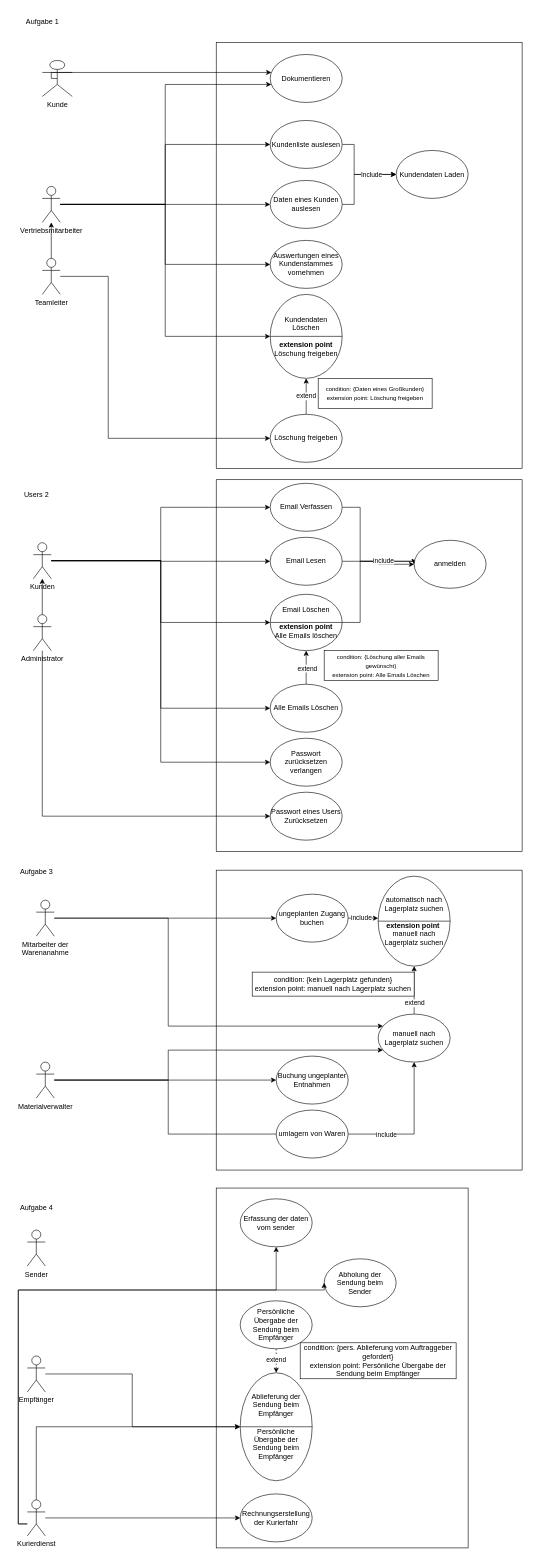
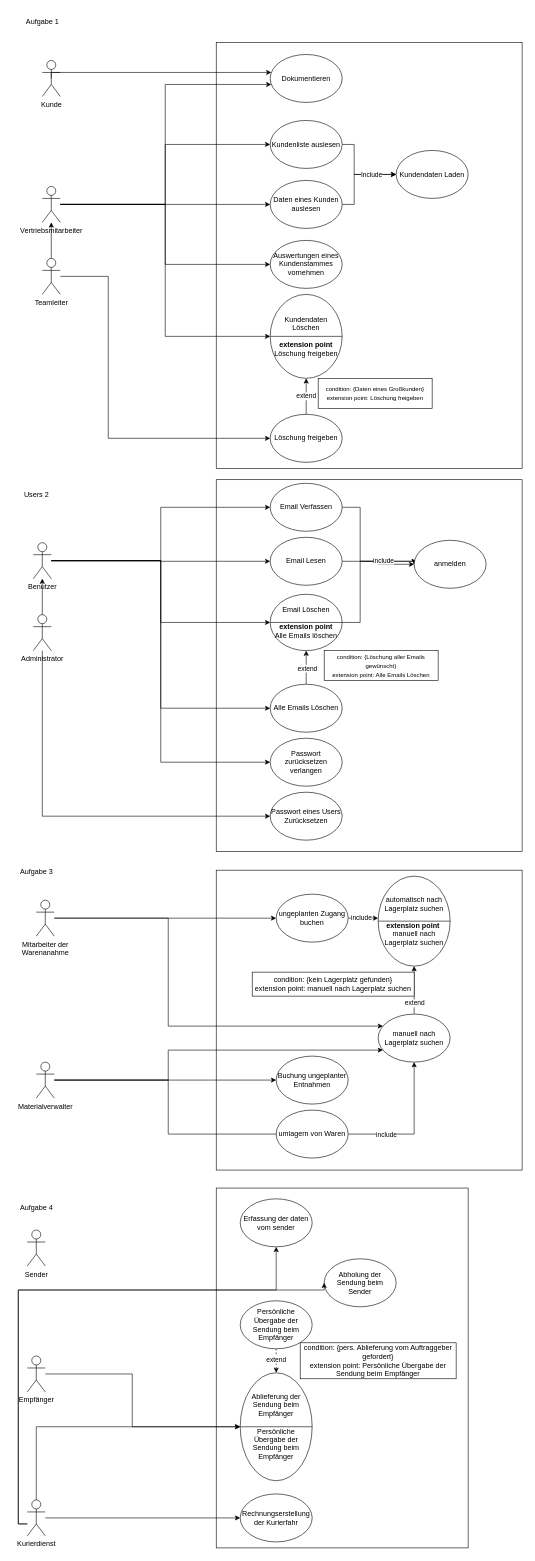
  <mxCell id="0" />
  <mxCell id="1" parent="0" />
  <mxCell id="2" value="" style="rounded=0;whiteSpace=wrap;html=1;fillColor=none;" vertex="1" parent="1"><mxGeometry x="360" y="70" width="510" height="710" as="geometry" /></mxCell>
  <mxCell id="3" value="" style="rounded=0;whiteSpace=wrap;html=1;fillColor=none;" vertex="1" parent="1"><mxGeometry x="360" y="799" width="510" height="620" as="geometry" /></mxCell>
  <mxCell id="4" value="" style="rounded=0;whiteSpace=wrap;html=1;fillColor=none;" vertex="1" parent="1"><mxGeometry x="360" y="1450" width="510" height="500" as="geometry" /></mxCell>
  <mxCell id="5" value="Aufgabe 1" style="text;html=1;align=center;verticalAlign=middle;resizable=0;points=[];autosize=1;strokeColor=none;fillColor=none;" vertex="1" parent="1"><mxGeometry x="30" y="20" width="80" height="30" as="geometry" /></mxCell>
  <mxCell id="6" style="edgeStyle=orthogonalEdgeStyle;rounded=0;orthogonalLoop=1;jettySize=auto;html=1;entryX=0;entryY=0.5;entryDx=0;entryDy=0;" edge="1" parent="1" source="11" target="20"><mxGeometry relative="1" as="geometry" /></mxCell>
  <mxCell id="7" style="edgeStyle=orthogonalEdgeStyle;rounded=0;orthogonalLoop=1;jettySize=auto;html=1;entryX=0;entryY=0.5;entryDx=0;entryDy=0;" edge="1" parent="1" source="11" target="17"><mxGeometry relative="1" as="geometry" /></mxCell>
  <mxCell id="8" style="edgeStyle=orthogonalEdgeStyle;rounded=0;orthogonalLoop=1;jettySize=auto;html=1;" edge="1" parent="1" source="11" target="22"><mxGeometry relative="1" as="geometry"><Array as="points"><mxPoint x="275" y="340" /><mxPoint x="275" y="560" /></Array></mxGeometry></mxCell>
  <mxCell id="9" style="edgeStyle=orthogonalEdgeStyle;rounded=0;orthogonalLoop=1;jettySize=auto;html=1;" edge="1" parent="1" source="11" target="15"><mxGeometry relative="1" as="geometry"><Array as="points"><mxPoint x="275" y="340" /><mxPoint x="275" y="140" /></Array></mxGeometry></mxCell>
  <mxCell id="10" style="edgeStyle=orthogonalEdgeStyle;rounded=0;orthogonalLoop=1;jettySize=auto;html=1;entryX=0;entryY=0.5;entryDx=0;entryDy=0;" edge="1" parent="1" source="11" target="27"><mxGeometry relative="1" as="geometry" /></mxCell>
  <mxCell id="11" value="Vertriebsmitarbeiter" style="shape=umlActor;verticalLabelPosition=bottom;verticalAlign=top;html=1;outlineConnect=0;" vertex="1" parent="1"><mxGeometry x="70" y="310" width="30" height="60" as="geometry" /></mxCell>
  <mxCell id="12" style="edgeStyle=orthogonalEdgeStyle;rounded=0;orthogonalLoop=1;jettySize=auto;html=1;" edge="1" parent="1" source="14" target="11"><mxGeometry relative="1" as="geometry" /></mxCell>
  <mxCell id="13" style="edgeStyle=orthogonalEdgeStyle;rounded=0;orthogonalLoop=1;jettySize=auto;html=1;entryX=0;entryY=0.5;entryDx=0;entryDy=0;" edge="1" parent="1" source="14" target="25"><mxGeometry relative="1" as="geometry"><Array as="points"><mxPoint x="180" y="460" /><mxPoint x="180" y="730" /></Array></mxGeometry></mxCell>
  <mxCell id="14" value="Teamleiter" style="shape=umlActor;verticalLabelPosition=bottom;verticalAlign=top;html=1;outlineConnect=0;" vertex="1" parent="1"><mxGeometry x="70" y="430" width="30" height="60" as="geometry" /></mxCell>
  <mxCell id="15" value="Dokumentieren" style="ellipse;whiteSpace=wrap;html=1;" vertex="1" parent="1"><mxGeometry x="450" y="90" width="120" height="80" as="geometry" /></mxCell>
  <mxCell id="16" style="edgeStyle=orthogonalEdgeStyle;rounded=0;orthogonalLoop=1;jettySize=auto;html=1;" edge="1" parent="1" source="17" target="21"><mxGeometry relative="1" as="geometry"><Array as="points"><mxPoint x="590" y="240" /><mxPoint x="590" y="290" /></Array></mxGeometry></mxCell>
  <mxCell id="17" value="Kundenliste auslesen" style="ellipse;whiteSpace=wrap;html=1;" vertex="1" parent="1"><mxGeometry x="450" y="200" width="120" height="80" as="geometry" /></mxCell>
  <mxCell id="18" style="edgeStyle=orthogonalEdgeStyle;rounded=0;orthogonalLoop=1;jettySize=auto;html=1;" edge="1" parent="1" source="20" target="21"><mxGeometry relative="1" as="geometry"><Array as="points"><mxPoint x="590" y="340" /><mxPoint x="590" y="290" /></Array></mxGeometry></mxCell>
  <mxCell id="19" value="Include" style="edgeLabel;html=1;align=center;verticalAlign=middle;resizable=0;points=[];" vertex="1" connectable="0" parent="18"><mxGeometry x="0.317" y="1" relative="1" as="geometry"><mxPoint x="6" as="offset" /></mxGeometry></mxCell>
  <mxCell id="20" value="Daten eines Kunden auslesen" style="ellipse;whiteSpace=wrap;html=1;" vertex="1" parent="1"><mxGeometry x="450" y="300" width="120" height="80" as="geometry" /></mxCell>
  <mxCell id="21" value="Kundendaten Laden" style="ellipse;whiteSpace=wrap;html=1;" vertex="1" parent="1"><mxGeometry x="660" y="250" width="120" height="80" as="geometry" /></mxCell>
  <mxCell id="22" value="Kundendaten Löschen&lt;div&gt;&lt;br&gt;&lt;/div&gt;&lt;div&gt;&lt;b&gt;extension point&lt;/b&gt;&lt;/div&gt;&lt;div&gt;Löschung freigeben&lt;/div&gt;" style="ellipse;whiteSpace=wrap;html=1;" vertex="1" parent="1"><mxGeometry x="450" y="490" width="120" height="140" as="geometry" /></mxCell>
  <mxCell id="23" style="edgeStyle=orthogonalEdgeStyle;rounded=0;orthogonalLoop=1;jettySize=auto;html=1;entryX=0.5;entryY=1;entryDx=0;entryDy=0;" edge="1" parent="1" source="25" target="22"><mxGeometry relative="1" as="geometry" /></mxCell>
  <mxCell id="24" value="extend" style="edgeLabel;html=1;align=center;verticalAlign=middle;resizable=0;points=[];" vertex="1" connectable="0" parent="23"><mxGeometry x="0.017" y="1" relative="1" as="geometry"><mxPoint as="offset" /></mxGeometry></mxCell>
  <mxCell id="25" value="Löschung freigeben" style="ellipse;whiteSpace=wrap;html=1;" vertex="1" parent="1"><mxGeometry x="450" y="690" width="120" height="80" as="geometry" /></mxCell>
  <mxCell id="26" value="&lt;font style=&quot;font-size: 10px;&quot;&gt;&lt;font style=&quot;&quot;&gt;condition: {Daten eines Großkunden}&lt;br&gt;extension point:&amp;nbsp;&lt;/font&gt;Löschung freigeben&lt;/font&gt;" style="rounded=0;whiteSpace=wrap;html=1;" vertex="1" parent="1"><mxGeometry x="530" y="630" width="190" height="50" as="geometry" /></mxCell>
  <mxCell id="27" value="Auswertungen eines Kundenstammes vornehmen" style="ellipse;whiteSpace=wrap;html=1;" vertex="1" parent="1"><mxGeometry x="450" y="400" width="120" height="80" as="geometry" /></mxCell>
  <mxCell id="28" style="edgeStyle=orthogonalEdgeStyle;rounded=0;orthogonalLoop=1;jettySize=auto;html=1;exitX=0.5;exitY=0.5;exitDx=0;exitDy=0;exitPerimeter=0;" edge="1" parent="1" source="29" target="15"><mxGeometry relative="1" as="geometry"><mxPoint x="170" y="160" as="sourcePoint" /><Array as="points"><mxPoint x="85" y="120" /></Array></mxGeometry></mxCell>
- <mxCell id="29" value="Kunde" style="shape=umlActor;verticalLabelPosition=bottom;verticalAlign=top;html=1;outlineConnect=0;" vertex="1" parent="1"><mxGeometry x="70" y="100" width="50" height="60" as="geometry" /></mxCell>
+ <mxCell id="29" value="Kunde" style="shape=umlActor;verticalLabelPosition=bottom;verticalAlign=top;html=1;outlineConnect=0;" vertex="1" parent="1"><mxGeometry x="70" y="100" width="30" height="60" as="geometry" /></mxCell>
  <mxCell id="30" value="Users 2" style="text;html=1;align=center;verticalAlign=middle;resizable=0;points=[];autosize=1;strokeColor=none;fillColor=none;" vertex="1" parent="1"><mxGeometry y="810" width="80" height="30" as="geometry" x="20" /></mxCell>
  <mxCell id="31" style="edgeStyle=orthogonalEdgeStyle;rounded=0;orthogonalLoop=1;jettySize=auto;html=1;entryX=0;entryY=0.5;entryDx=0;entryDy=0;" edge="1" parent="1" source="36" target="40"><mxGeometry relative="1" as="geometry" /></mxCell>
  <mxCell id="32" style="edgeStyle=orthogonalEdgeStyle;rounded=0;orthogonalLoop=1;jettySize=auto;html=1;entryX=0;entryY=0.5;entryDx=0;entryDy=0;" edge="1" parent="1" source="36" target="38"><mxGeometry relative="1" as="geometry" /></mxCell>
  <mxCell id="33" style="edgeStyle=orthogonalEdgeStyle;rounded=0;orthogonalLoop=1;jettySize=auto;html=1;entryX=0;entryY=0.5;entryDx=0;entryDy=0;" edge="1" parent="1" source="36" target="43"><mxGeometry relative="1" as="geometry" /></mxCell>
  <mxCell id="34" style="edgeStyle=orthogonalEdgeStyle;rounded=0;orthogonalLoop=1;jettySize=auto;html=1;entryX=0;entryY=0.5;entryDx=0;entryDy=0;" edge="1" parent="1" source="36" target="53"><mxGeometry relative="1" as="geometry" /></mxCell>
  <mxCell id="35" style="edgeStyle=orthogonalEdgeStyle;rounded=0;orthogonalLoop=1;jettySize=auto;html=1;entryX=0;entryY=0.5;entryDx=0;entryDy=0;" edge="1" parent="1" source="36" target="47"><mxGeometry relative="1" as="geometry" /></mxCell>
- <mxCell id="36" value="Kunden" style="shape=umlActor;verticalLabelPosition=bottom;verticalAlign=top;html=1;outlineConnect=0;" vertex="1" parent="1"><mxGeometry x="55" y="904" width="30" height="60" as="geometry" /></mxCell>
+ <mxCell id="36" value="Benutzer" style="shape=umlActor;verticalLabelPosition=bottom;verticalAlign=top;html=1;outlineConnect=0;" vertex="1" parent="1"><mxGeometry x="55" y="904" width="30" height="60" as="geometry" /></mxCell>
  <mxCell id="37" style="edgeStyle=orthogonalEdgeStyle;rounded=0;orthogonalLoop=1;jettySize=auto;html=1;entryX=0;entryY=0.5;entryDx=0;entryDy=0;" edge="1" parent="1" source="38" target="44"><mxGeometry relative="1" as="geometry"><Array as="points"><mxPoint x="600" y="845" /><mxPoint x="600" y="935" /></Array></mxGeometry></mxCell>
  <mxCell id="38" value="Email Verfassen" style="ellipse;whiteSpace=wrap;html=1;" vertex="1" parent="1"><mxGeometry x="450" y="805" width="120" height="80" as="geometry" /></mxCell>
  <mxCell id="39" style="edgeStyle=orthogonalEdgeStyle;rounded=0;orthogonalLoop=1;jettySize=auto;html=1;entryX=0;entryY=0.5;entryDx=0;entryDy=0;" edge="1" parent="1" source="40" target="44"><mxGeometry relative="1" as="geometry" /></mxCell>
  <mxCell id="40" value="Email Lesen" style="ellipse;whiteSpace=wrap;html=1;" vertex="1" parent="1"><mxGeometry x="450" y="895" width="120" height="80" as="geometry" /></mxCell>
  <mxCell id="41" style="edgeStyle=orthogonalEdgeStyle;rounded=0;orthogonalLoop=1;jettySize=auto;html=1;entryX=0;entryY=0.5;entryDx=0;entryDy=0;" edge="1" parent="1" source="43" target="44"><mxGeometry relative="1" as="geometry"><Array as="points"><mxPoint x="600" y="1037" /><mxPoint x="600" y="935" /></Array></mxGeometry></mxCell>
  <mxCell id="42" value="include" style="edgeLabel;html=1;align=center;verticalAlign=middle;resizable=0;points=[];" vertex="1" connectable="0" parent="41"><mxGeometry x="0.5" y="2" relative="1" as="geometry"><mxPoint as="offset" /></mxGeometry></mxCell>
  <mxCell id="43" value="Email Löschen&lt;div&gt;&lt;br&gt;&lt;/div&gt;&lt;div&gt;&lt;b&gt;extension point&lt;/b&gt;&lt;/div&gt;&lt;div&gt;Alle Emails löschen&lt;/div&gt;" style="ellipse;whiteSpace=wrap;html=1;" vertex="1" parent="1"><mxGeometry x="450" y="990" width="120" height="94" as="geometry" /></mxCell>
  <mxCell id="44" value="anmelden" style="ellipse;whiteSpace=wrap;html=1;" vertex="1" parent="1"><mxGeometry x="690" y="900" width="120" height="80" as="geometry" /></mxCell>
  <mxCell id="45" style="edgeStyle=orthogonalEdgeStyle;rounded=0;orthogonalLoop=1;jettySize=auto;html=1;entryX=0.5;entryY=1;entryDx=0;entryDy=0;" edge="1" parent="1" source="47" target="43"><mxGeometry relative="1" as="geometry" /></mxCell>
  <mxCell id="46" value="extend" style="edgeLabel;html=1;align=center;verticalAlign=middle;resizable=0;points=[];" vertex="1" connectable="0" parent="45"><mxGeometry x="-0.044" y="-1" relative="1" as="geometry"><mxPoint as="offset" /></mxGeometry></mxCell>
  <mxCell id="47" value="Alle Emails Löschen" style="ellipse;whiteSpace=wrap;html=1;" vertex="1" parent="1"><mxGeometry x="450" y="1140" width="120" height="80" as="geometry" /></mxCell>
  <mxCell id="48" value="&lt;span style=&quot;font-size: 10px;&quot;&gt;condition: {Löschung aller Emails gewünscht}&lt;/span&gt;&lt;div&gt;&lt;span style=&quot;font-size: 10px;&quot;&gt;extension point: Alle Emails Löschen&lt;/span&gt;&lt;/div&gt;" style="rounded=0;whiteSpace=wrap;html=1;" vertex="1" parent="1"><mxGeometry x="540" y="1084" width="190" height="50" as="geometry" /></mxCell>
  <mxCell id="49" style="edgeStyle=orthogonalEdgeStyle;rounded=0;orthogonalLoop=1;jettySize=auto;html=1;" edge="1" parent="1" source="51" target="36"><mxGeometry relative="1" as="geometry" /></mxCell>
  <mxCell id="50" style="edgeStyle=orthogonalEdgeStyle;rounded=0;orthogonalLoop=1;jettySize=auto;html=1;entryX=0;entryY=0.5;entryDx=0;entryDy=0;" edge="1" parent="1" source="51" target="52"><mxGeometry relative="1" as="geometry"><Array as="points"><mxPoint x="70" y="1360" /></Array></mxGeometry></mxCell>
  <mxCell id="51" value="Administrator" style="shape=umlActor;verticalLabelPosition=bottom;verticalAlign=top;html=1;outlineConnect=0;" vertex="1" parent="1"><mxGeometry x="55" y="1024" width="30" height="60" as="geometry" /></mxCell>
  <mxCell id="52" value="Passwort eines Users Zurücksetzen" style="ellipse;whiteSpace=wrap;html=1;" vertex="1" parent="1"><mxGeometry x="450" y="1320" width="120" height="80" as="geometry" /></mxCell>
  <mxCell id="53" value="Passwort zurücksetzen verlangen" style="ellipse;whiteSpace=wrap;html=1;" vertex="1" parent="1"><mxGeometry x="450" y="1230" width="120" height="80" as="geometry" /></mxCell>
  <mxCell id="54" value="Aufgabe 3" style="text;html=1;align=center;verticalAlign=middle;resizable=0;points=[];autosize=1;strokeColor=none;fillColor=none;" vertex="1" parent="1"><mxGeometry y="1438" width="80" height="30" as="geometry" x="20" /></mxCell>
  <mxCell id="55" style="edgeStyle=orthogonalEdgeStyle;rounded=0;orthogonalLoop=1;jettySize=auto;html=1;entryX=0;entryY=0.5;entryDx=0;entryDy=0;" edge="1" parent="1" source="57" target="60"><mxGeometry relative="1" as="geometry"><Array as="points"><mxPoint x="180" y="1530" /><mxPoint x="180" y="1530" /></Array></mxGeometry></mxCell>
  <mxCell id="56" style="edgeStyle=orthogonalEdgeStyle;rounded=0;orthogonalLoop=1;jettySize=auto;html=1;" edge="1" parent="1" source="57" target="64"><mxGeometry relative="1" as="geometry"><mxPoint x="640" y="1730" as="targetPoint" /><Array as="points"><mxPoint x="280" y="1530" /><mxPoint x="280" y="1710" /></Array></mxGeometry></mxCell>
  <mxCell id="57" value="Mitarbeiter der&lt;div&gt;&lt;span style=&quot;background-color: initial;&quot;&gt;Warenanahme&lt;/span&gt;&lt;/div&gt;" style="shape=umlActor;verticalLabelPosition=bottom;verticalAlign=top;html=1;outlineConnect=0;" vertex="1" parent="1"><mxGeometry x="60" y="1500" width="30" height="60" as="geometry" /></mxCell>
  <mxCell id="58" style="edgeStyle=orthogonalEdgeStyle;rounded=0;orthogonalLoop=1;jettySize=auto;html=1;" edge="1" parent="1" source="60"><mxGeometry relative="1" as="geometry"><mxPoint x="630" y="1530" as="targetPoint" /></mxGeometry></mxCell>
  <mxCell id="59" value="include" style="edgeLabel;html=1;align=center;verticalAlign=middle;resizable=0;points=[];" vertex="1" connectable="0" parent="58"><mxGeometry x="-0.44" y="2" relative="1" as="geometry"><mxPoint x="7" y="1" as="offset" /></mxGeometry></mxCell>
  <mxCell id="60" value="ungeplanten Zugang buchen" style="ellipse;whiteSpace=wrap;html=1;" vertex="1" parent="1"><mxGeometry x="460" y="1490" width="120" height="80" as="geometry" /></mxCell>
  <mxCell id="61" value="automatisch nach Lagerplatz suchen&lt;div&gt;&lt;br&gt;&lt;/div&gt;&lt;div&gt;&lt;b&gt;extension point&lt;/b&gt;&amp;nbsp;&lt;/div&gt;&lt;div&gt;manuell nach Lagerplatz suchen&lt;/div&gt;" style="ellipse;whiteSpace=wrap;html=1;" vertex="1" parent="1"><mxGeometry x="630" y="1460" width="120" height="150" as="geometry" /></mxCell>
  <mxCell id="62" style="edgeStyle=orthogonalEdgeStyle;rounded=0;orthogonalLoop=1;jettySize=auto;html=1;entryX=0.5;entryY=1;entryDx=0;entryDy=0;" edge="1" parent="1" source="64" target="61"><mxGeometry relative="1" as="geometry" /></mxCell>
  <mxCell id="63" value="extend" style="edgeLabel;html=1;align=center;verticalAlign=middle;resizable=0;points=[];" vertex="1" connectable="0" parent="62"><mxGeometry x="-0.518" relative="1" as="geometry"><mxPoint as="offset" /></mxGeometry></mxCell>
  <mxCell id="64" value="manuell nach Lagerplatz suchen" style="ellipse;whiteSpace=wrap;html=1;rotation=0;" vertex="1" parent="1"><mxGeometry x="630" y="1690" width="120" height="80" as="geometry" /></mxCell>
  <mxCell id="65" value="" style="endArrow=none;html=1;rounded=0;exitX=0;exitY=0.5;exitDx=0;exitDy=0;entryX=1;entryY=0.5;entryDx=0;entryDy=0;" edge="1" parent="1" source="61" target="61"><mxGeometry width="50" height="50" relative="1" as="geometry"><mxPoint x="540" y="1730" as="sourcePoint" /><mxPoint x="751" y="1530" as="targetPoint" /></mxGeometry></mxCell>
  <mxCell id="66" value="" style="endArrow=none;html=1;rounded=0;exitX=0;exitY=0.5;exitDx=0;exitDy=0;entryX=1;entryY=0.5;entryDx=0;entryDy=0;" edge="1" parent="1" source="43" target="43"><mxGeometry width="50" height="50" relative="1" as="geometry"><mxPoint x="650" y="1080" as="sourcePoint" /><mxPoint x="700" y="1030" as="targetPoint" /></mxGeometry></mxCell>
  <mxCell id="67" value="" style="endArrow=none;html=1;rounded=0;exitX=0;exitY=0.5;exitDx=0;exitDy=0;entryX=1;entryY=0.5;entryDx=0;entryDy=0;" edge="1" parent="1" source="22" target="22"><mxGeometry width="50" height="50" relative="1" as="geometry"><mxPoint x="650" y="560" as="sourcePoint" /><mxPoint x="700" y="510" as="targetPoint" /></mxGeometry></mxCell>
  <mxCell id="68" value="condition: {kein Lagerplatz gefunden}&lt;div&gt;extension point: manuell nach Lagerplatz suchen&lt;/div&gt;" style="whiteSpace=wrap;html=1;" vertex="1" parent="1"><mxGeometry x="420" y="1620" width="270" height="40" as="geometry" /></mxCell>
  <mxCell id="69" style="edgeStyle=orthogonalEdgeStyle;rounded=0;orthogonalLoop=1;jettySize=auto;html=1;entryX=0;entryY=0.5;entryDx=0;entryDy=0;" edge="1" parent="1" source="72" target="73"><mxGeometry relative="1" as="geometry" /></mxCell>
  <mxCell id="70" style="edgeStyle=orthogonalEdgeStyle;rounded=0;orthogonalLoop=1;jettySize=auto;html=1;entryX=0;entryY=0.5;entryDx=0;entryDy=0;endArrow=none;" edge="1" parent="1" source="72" target="76"><mxGeometry relative="1" as="geometry"><Array as="points"><mxPoint x="280" y="1800" /><mxPoint x="280" y="1890" /></Array></mxGeometry></mxCell>
  <mxCell id="71" style="edgeStyle=orthogonalEdgeStyle;rounded=0;orthogonalLoop=1;jettySize=auto;html=1;" edge="1" parent="1" source="72" target="64"><mxGeometry relative="1" as="geometry"><Array as="points"><mxPoint x="280" y="1800" /><mxPoint x="280" y="1750" /></Array></mxGeometry></mxCell>
  <mxCell id="72" value="Materialverwalter" style="shape=umlActor;verticalLabelPosition=bottom;verticalAlign=top;html=1;outlineConnect=0;" vertex="1" parent="1"><mxGeometry x="60" y="1770" width="30" height="60" as="geometry" /></mxCell>
  <mxCell id="73" value="Buchung ungeplanter Entnahmen" style="ellipse;whiteSpace=wrap;html=1;rotation=0;" vertex="1" parent="1"><mxGeometry x="460" y="1760" width="120" height="80" as="geometry" /></mxCell>
  <mxCell id="74" style="edgeStyle=orthogonalEdgeStyle;rounded=0;orthogonalLoop=1;jettySize=auto;html=1;entryX=0.5;entryY=1;entryDx=0;entryDy=0;" edge="1" parent="1" source="76" target="64"><mxGeometry relative="1" as="geometry" /></mxCell>
  <mxCell id="75" value="include" style="edgeLabel;html=1;align=center;verticalAlign=middle;resizable=0;points=[];" vertex="1" connectable="0" parent="74"><mxGeometry x="-0.273" y="-3" relative="1" as="geometry"><mxPoint x="-21" y="-3" as="offset" /></mxGeometry></mxCell>
  <mxCell id="76" value="umlagern von Waren" style="ellipse;whiteSpace=wrap;html=1;rotation=0;" vertex="1" parent="1"><mxGeometry x="460" y="1850" width="120" height="80" as="geometry" /></mxCell>
  <mxCell id="77" value="Aufgabe 4" style="text;html=1;align=center;verticalAlign=middle;resizable=0;points=[];autosize=1;strokeColor=none;fillColor=none;" vertex="1" parent="1"><mxGeometry y="1998" width="80" height="30" as="geometry" x="20" /></mxCell>
  <mxCell id="78" value="" style="rounded=0;whiteSpace=wrap;html=1;fillColor=none;" vertex="1" parent="1"><mxGeometry x="360" y="1980" width="420" height="600" as="geometry" /></mxCell>
  <mxCell id="79" value="Sender" style="shape=umlActor;verticalLabelPosition=bottom;verticalAlign=top;html=1;outlineConnect=0;" vertex="1" parent="1"><mxGeometry x="45" y="2050" width="30" height="60" as="geometry" /></mxCell>
  <mxCell id="80" value="Erfassung der daten vom sender" style="ellipse;whiteSpace=wrap;html=1;" vertex="1" parent="1"><mxGeometry x="400" y="1998" width="120" height="80" as="geometry" /></mxCell>
  <mxCell id="81" value="Abholung der Sendung beim Sender" style="ellipse;whiteSpace=wrap;html=1;" vertex="1" parent="1"><mxGeometry x="540" y="2098" width="120" height="80" as="geometry" /></mxCell>
  <mxCell id="82" value="Rechnungserstellung der Kurierfahr" style="ellipse;whiteSpace=wrap;html=1;" vertex="1" parent="1"><mxGeometry x="400" y="2490" width="120" height="80" as="geometry" /></mxCell>
  <mxCell id="83" value="condition: {pers. Ablieferung vom Auftraggeber gefordert}&lt;div&gt;extension point:&amp;nbsp;&lt;span style=&quot;background-color: initial;&quot;&gt;Persönliche Übergabe der Sendung beim Empfänger&lt;/span&gt;&lt;/div&gt;" style="rounded=0;whiteSpace=wrap;html=1;" vertex="1" parent="1"><mxGeometry x="500" y="2238" width="260" height="60" as="geometry" /></mxCell>
  <mxCell id="84" value="Ablieferung der Sendung beim Empfänger&lt;div&gt;&lt;br&gt;&lt;div&gt;Persönliche Übergabe der Sendung beim Empfänger&lt;br&gt;&lt;/div&gt;&lt;/div&gt;" style="shape=lineEllipse;perimeter=ellipsePerimeter;whiteSpace=wrap;html=1;backgroundOutline=1;" vertex="1" parent="1"><mxGeometry x="400" y="2288" width="120" height="180" as="geometry" /></mxCell>
  <mxCell id="85" style="edgeStyle=orthogonalEdgeStyle;rounded=0;orthogonalLoop=1;jettySize=auto;html=1;" edge="1" parent="1" source="89" target="80"><mxGeometry relative="1" as="geometry"><Array as="points"><mxPoint x="30" y="2540" /><mxPoint x="30" y="2150" /><mxPoint x="460" y="2150" /></Array></mxGeometry></mxCell>
  <mxCell id="86" style="edgeStyle=orthogonalEdgeStyle;rounded=0;orthogonalLoop=1;jettySize=auto;html=1;entryX=0;entryY=0.5;entryDx=0;entryDy=0;" edge="1" parent="1" source="89" target="81"><mxGeometry relative="1" as="geometry"><Array as="points"><mxPoint x="30" y="2540" /><mxPoint x="30" y="2150" /><mxPoint x="540" y="2150" /></Array></mxGeometry></mxCell>
  <mxCell id="87" style="edgeStyle=orthogonalEdgeStyle;rounded=0;orthogonalLoop=1;jettySize=auto;html=1;entryX=0;entryY=0.5;entryDx=0;entryDy=0;" edge="1" parent="1" source="89" target="82"><mxGeometry relative="1" as="geometry"><Array as="points"><mxPoint x="160" y="2530" /><mxPoint x="160" y="2530" /></Array></mxGeometry></mxCell>
  <mxCell id="88" style="edgeStyle=orthogonalEdgeStyle;rounded=0;orthogonalLoop=1;jettySize=auto;html=1;entryX=0;entryY=0.5;entryDx=0;entryDy=0;" edge="1" parent="1" source="89" target="84"><mxGeometry relative="1" as="geometry"><Array as="points"><mxPoint x="60" y="2378" /></Array></mxGeometry></mxCell>
  <mxCell id="89" value="Kurierdienst&lt;div&gt;&lt;br&gt;&lt;/div&gt;" style="shape=umlActor;verticalLabelPosition=bottom;verticalAlign=top;html=1;outlineConnect=0;" vertex="1" parent="1"><mxGeometry x="45" y="2500" width="30" height="60" as="geometry" /></mxCell>
  <mxCell id="90" style="edgeStyle=orthogonalEdgeStyle;rounded=0;orthogonalLoop=1;jettySize=auto;html=1;dashed=1;" edge="1" parent="1" source="92" target="84"><mxGeometry relative="1" as="geometry" /></mxCell>
  <mxCell id="91" value="extend" style="edgeLabel;html=1;align=center;verticalAlign=middle;resizable=0;points=[];" vertex="1" connectable="0" parent="90"><mxGeometry x="-0.135" y="-1" relative="1" as="geometry"><mxPoint as="offset" /></mxGeometry></mxCell>
  <mxCell id="92" value="Persönliche Übergabe der Sendung beim Empfänger" style="ellipse;whiteSpace=wrap;html=1;" vertex="1" parent="1"><mxGeometry x="400" y="2168" width="120" height="80" as="geometry" /></mxCell>
  <mxCell id="93" value="Empfänger" style="shape=umlActor;verticalLabelPosition=bottom;verticalAlign=top;html=1;outlineConnect=0;" vertex="1" parent="1"><mxGeometry x="45" y="2260" width="30" height="60" as="geometry" /></mxCell>
  <mxCell id="94" style="edgeStyle=orthogonalEdgeStyle;rounded=0;orthogonalLoop=1;jettySize=auto;html=1;entryX=0;entryY=0.5;entryDx=0;entryDy=0;" edge="1" parent="1" source="93" target="84"><mxGeometry relative="1" as="geometry"><Array as="points"><mxPoint x="220" y="2290" /><mxPoint x="220" y="2378" /></Array></mxGeometry></mxCell>
